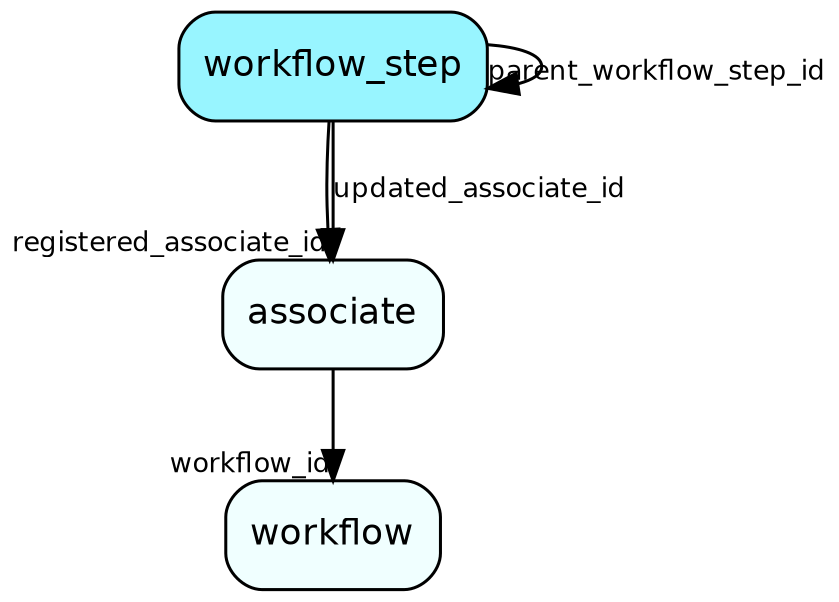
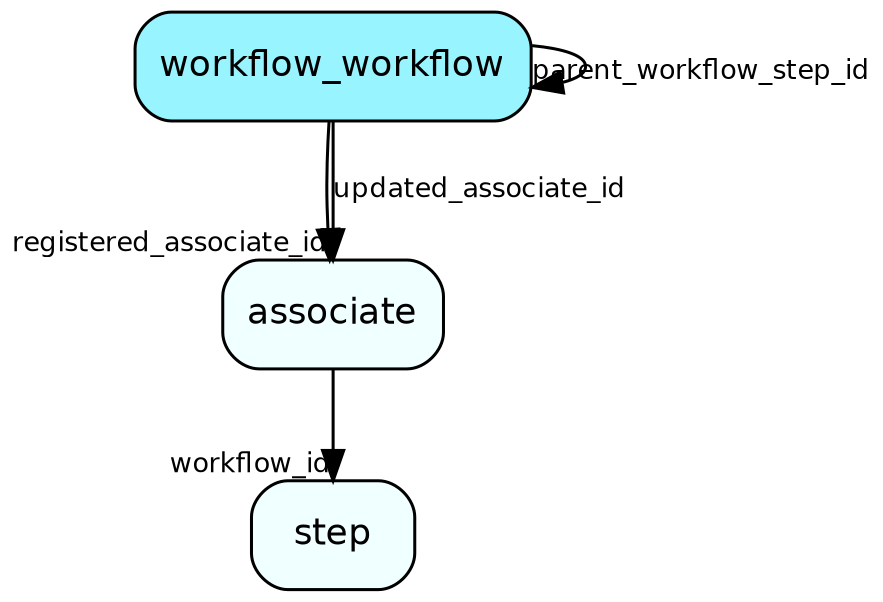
  digraph {
    node [fillcolor=azure1 fontname=Helvetica fontsize=12 shape=box style="rounded, filled"]
    edge [fontname=Helvetica fontsize=9]
-   workflow_step [fillcolor=cadetblue1]
+   workflow_step [fillcolor=cadetblue1 label=workflow_workflow]
    associate
-   workflow
+   workflow [label=step]
    workflow_step -> workflow_step [headlabel=parent_workflow_step_id]
    workflow_step -> associate [headlabel=registered_associate_id]
    workflow_step -> associate [label=updated_associate_id]
    associate -> workflow [headlabel=workflow_id]
  }
